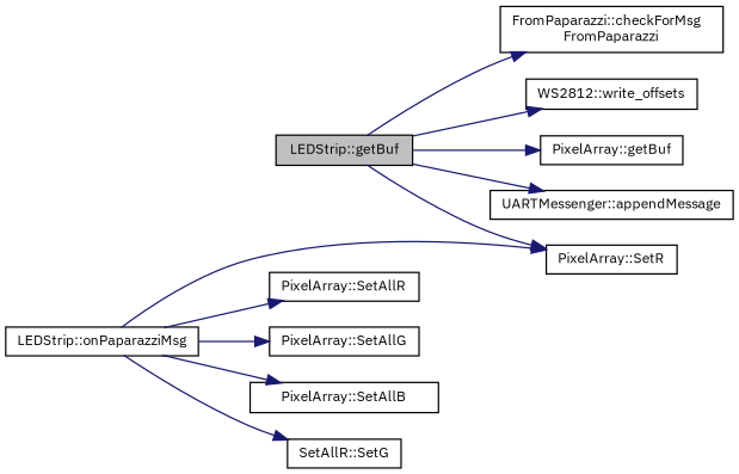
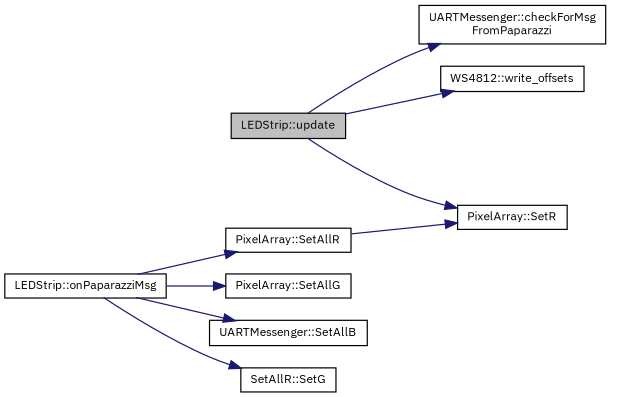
  digraph {
    fontname="IBM Plex Sans"
    rankdir=LR
    node [color=black fillcolor=white fontname="IBM Plex Sans" fontsize=10 shape=record style=filled]
    edge [color=midnightblue fontname="IBM Plex Sans" fontsize=10 labelfontname=Helvetica labelfontsize=10 style=solid]
-   n1 [fillcolor=grey75 fontcolor=black height=0.2 label="LEDStrip::getBuf" width=0.4]
-   n2 [height=0.2 label="FromPaparazzi::checkForMsg\lFromPaparazzi" width=0.4]
-   n3 [height=0.2 label="WS2812::write_offsets" width=0.4]
-   n4 [height=0.2 label="PixelArray::getBuf" width=0.4]
-   n5 [height=0.2 label="UARTMessenger::appendMessage" width=0.4]
+   n1 [fillcolor=grey75 fontcolor=black height=0.2 label="LEDStrip::update" width=0.4]
+   n2 [height=0.2 label="UARTMessenger::checkForMsg\lFromPaparazzi" width=0.4]
+   n3 [height=0.2 label="WS4812::write_offsets" width=0.4]
    n6 [height=0.2 label="PixelArray::SetR" width=0.4]
    n7 [height=0.2 label="LEDStrip::onPaparazziMsg" width=0.4]
    n8 [height=0.2 label="PixelArray::SetAllR" width=0.4]
    n9 [height=0.2 label="PixelArray::SetAllG" width=0.4]
-   n10 [height=0.2 label="PixelArray::SetAllB" width=0.4]
+   n10 [height=0.2 label="UARTMessenger::SetAllB" width=0.4]
    n11 [height=0.2 label="SetAllR::SetG" width=0.4]
    n1 -> n2
    n1 -> n3
-   n1 -> n4
-   n1 -> n5
    n1 -> n6
-   n7 -> n6
+   n8 -> n6
    n7 -> n8
    n7 -> n9
    n7 -> n10
    n7 -> n11
  }
